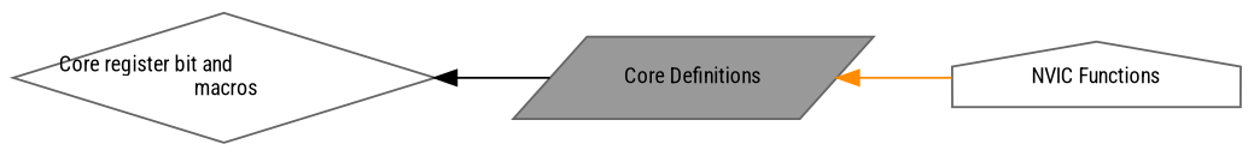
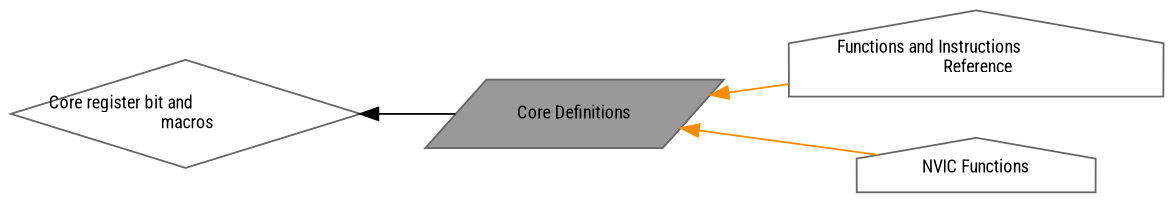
  digraph {
    fontname="Roboto Condensed"
    rankdir=LR
    node [color=grey40 fillcolor=white fontname="Roboto Condensed" fontsize=10 shape=house style=filled]
    edge [color=darkorange dir=back fontname="Roboto Condensed" fontsize=10 labelfontname=Helvetica labelfontsize=10 shape=plaintext style=solid]
+   n1 [height=0.2 label="Functions and Instructions\l Reference" width=0.4]
    n2 [height=0.2 label="NVIC Functions" width=0.4]
    n3 [color=gray40 fillcolor=grey60 fontcolor=black height=0.2 label="Core Definitions" shape=parallelogram width=0.4]
    n4 [height=0.2 label="Core register bit and\l macros" shape=diamond width=0.4]
+   n3 -> n1
    n3 -> n2
    n4 -> n3 [color=black]
  }
